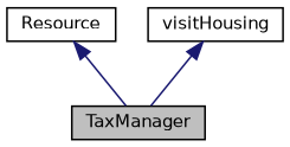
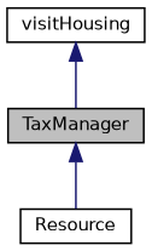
  digraph {
    node [color=black fillcolor=white fontname=Helvetica fontsize=10 shape=record style=filled]
    edge [color=midnightblue dir=back fontname=Helvetica fontsize=10 labelfontname=Helvetica labelfontsize=10 style=solid]
    n1 [fillcolor=grey75 fontcolor=black height=0.2 label=TaxManager width=0.4]
    n2 [height=0.2 label=Resource width=0.4]
    n3 [height=0.2 label=visitHousing width=0.4]
-   n2 -> n1
+   n1 -> n2
    n3 -> n1
  }
